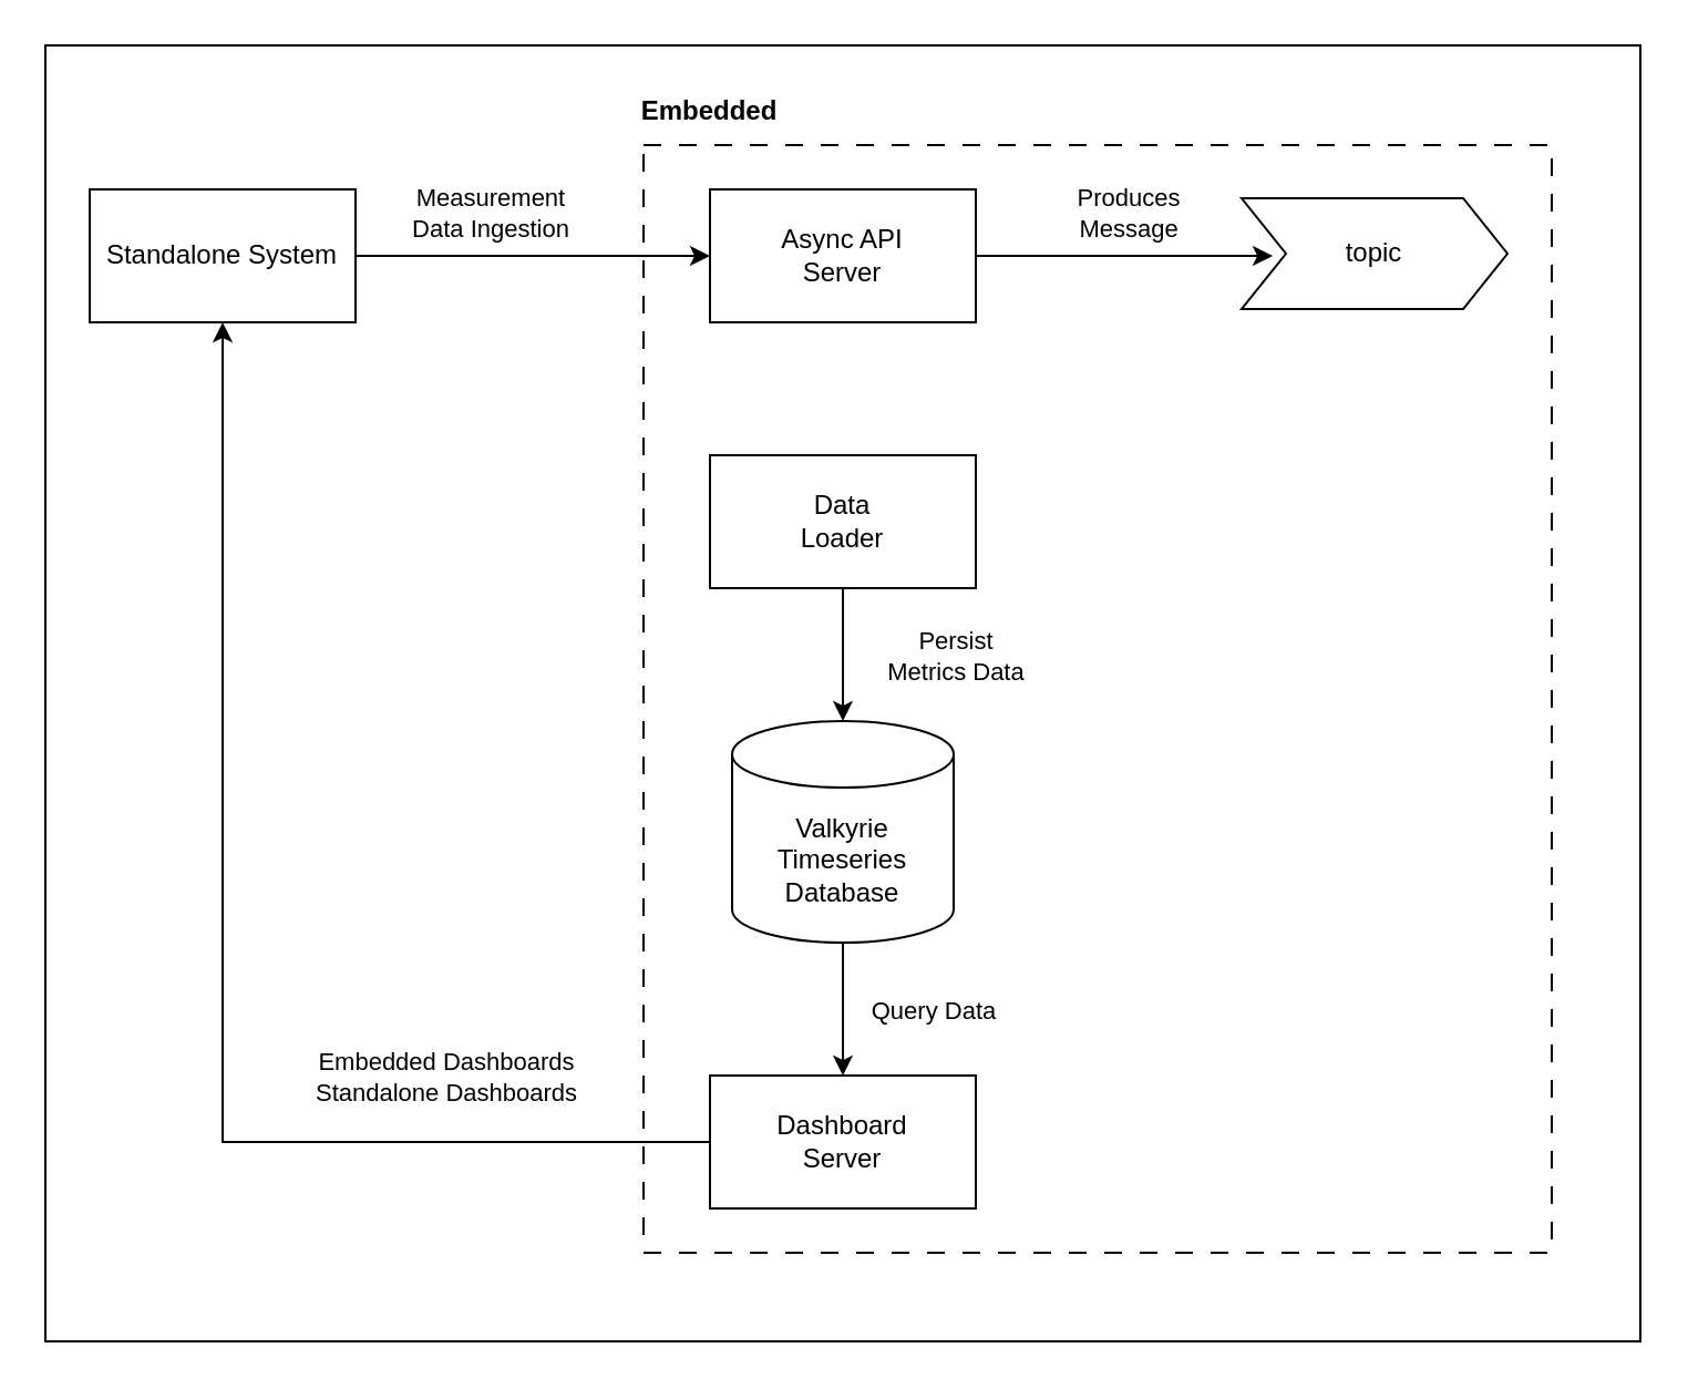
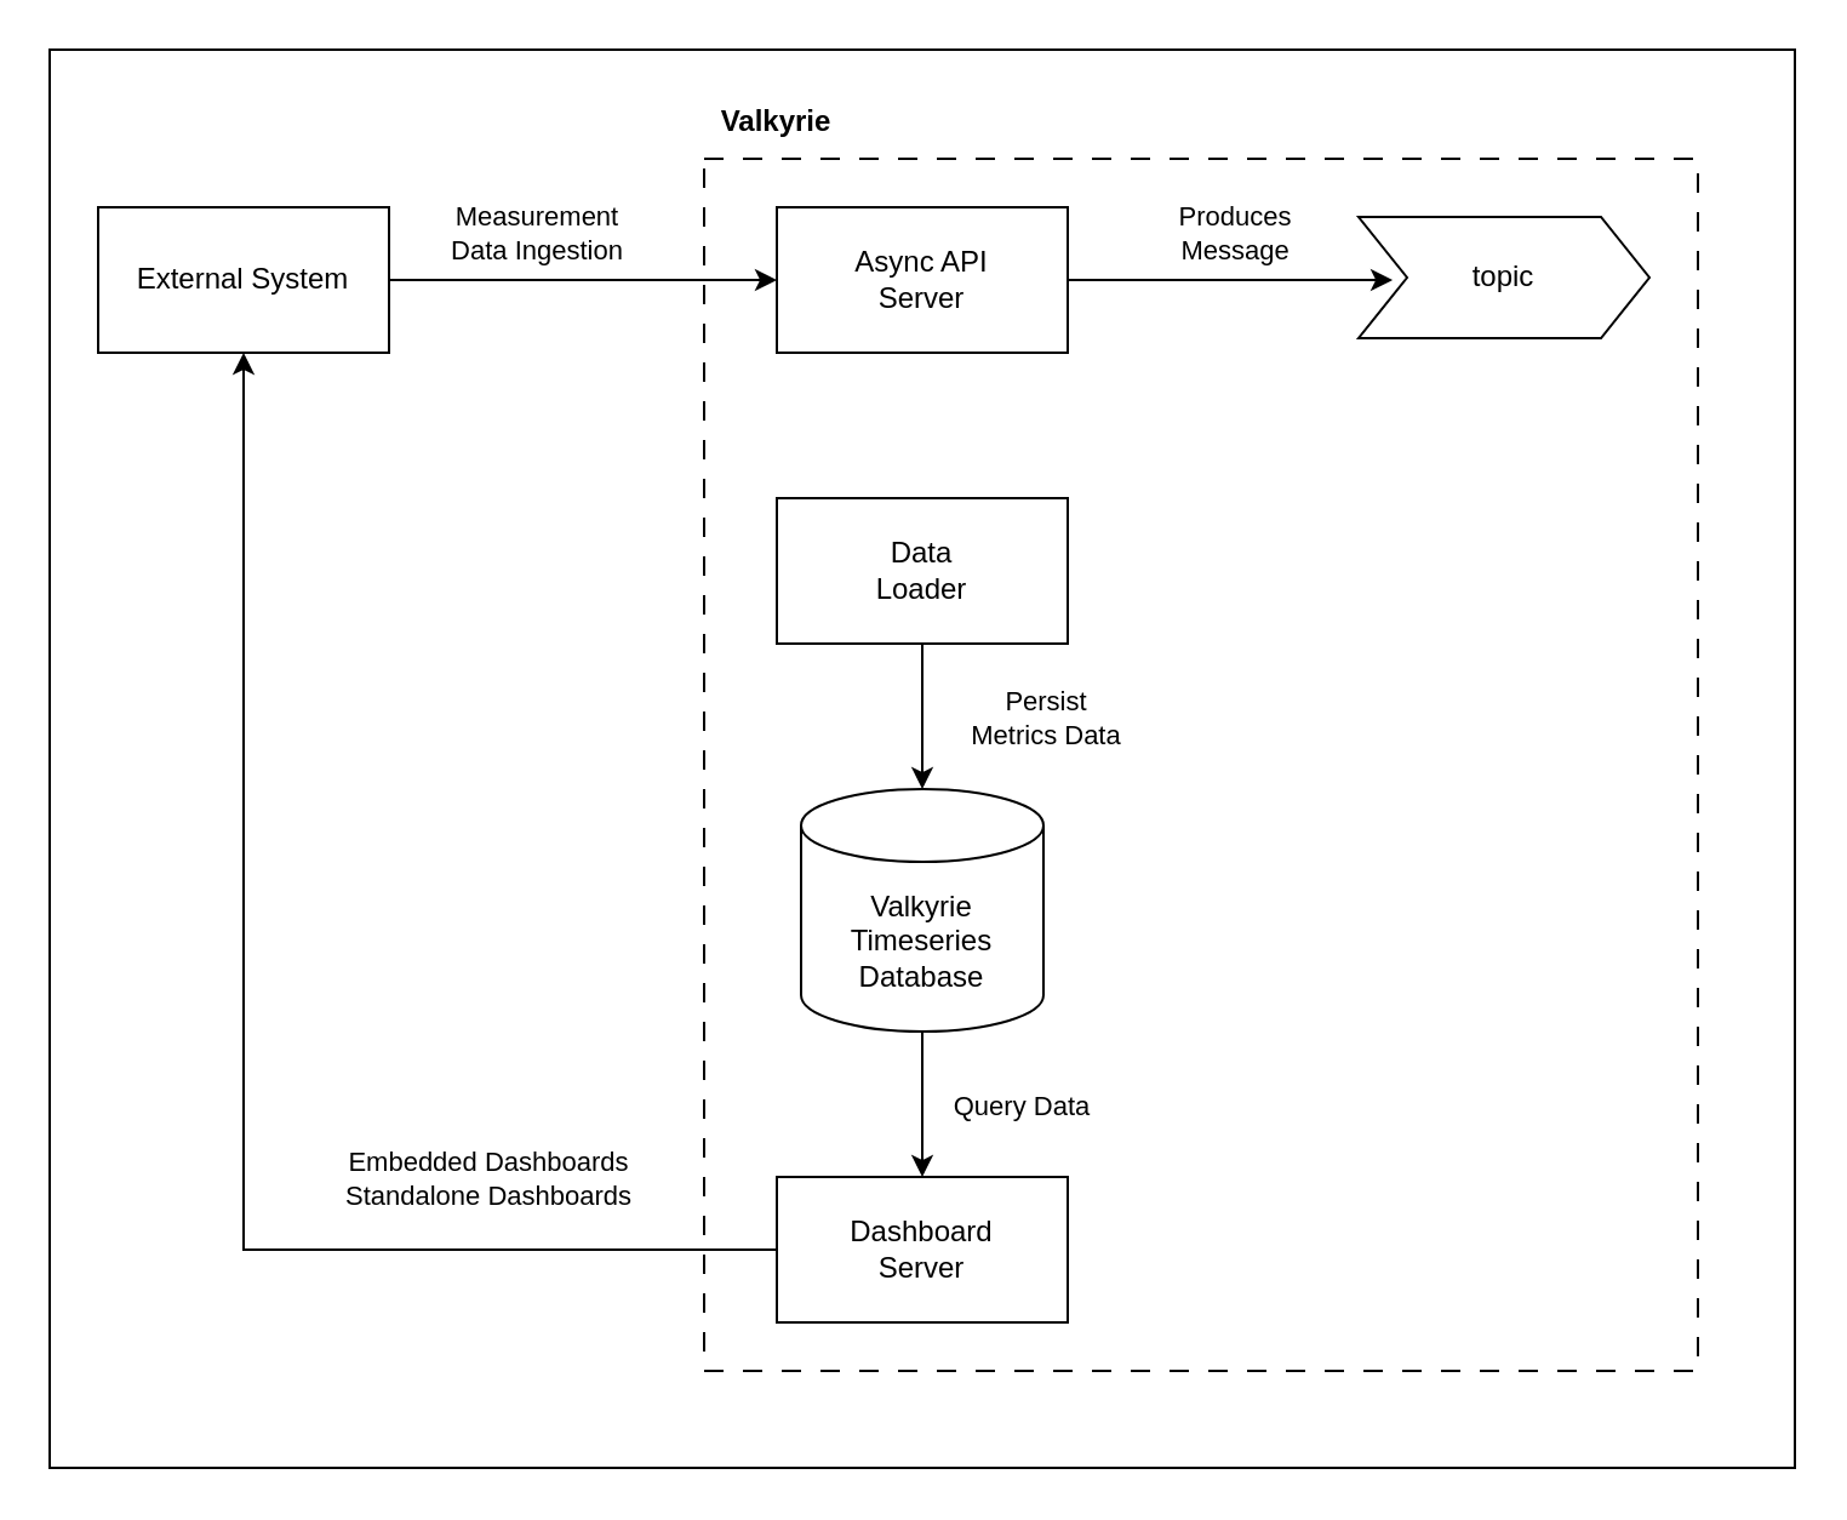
  <mxCell id="0" />
  <mxCell id="1" parent="0" />
  <mxCell id="2" value="" style="rounded=0;whiteSpace=wrap;html=1;" vertex="1" parent="1"><mxGeometry x="20" y="20" width="720" height="585" as="geometry" /></mxCell>
  <mxCell id="3" value="" style="rounded=0;whiteSpace=wrap;html=1;dashed=1;dashPattern=8 8;" vertex="1" parent="1"><mxGeometry x="290" y="65" width="410" height="500" as="geometry" /></mxCell>
  <mxCell id="4" style="edgeStyle=orthogonalEdgeStyle;rounded=0;orthogonalLoop=1;jettySize=auto;html=1;entryX=0;entryY=0.5;entryDx=0;entryDy=0;" edge="1" parent="1" source="6" target="7"><mxGeometry relative="1" as="geometry" /></mxCell>
  <mxCell id="5" value="&lt;div&gt;Measurement&lt;/div&gt;Data Ingestion" style="edgeLabel;html=1;align=center;verticalAlign=middle;resizable=0;points=[];" vertex="1" connectable="0" parent="4"><mxGeometry x="-0.037" y="-2" relative="1" as="geometry"><mxPoint x="-17" y="-22" as="offset" /></mxGeometry></mxCell>
- <mxCell id="6" value="Standalone System" style="rounded=0;whiteSpace=wrap;html=1;" vertex="1" parent="1"><mxGeometry x="40" y="85" width="120" height="60" as="geometry" /></mxCell>
+ <mxCell id="6" value="External System" style="rounded=0;whiteSpace=wrap;html=1;" vertex="1" parent="1"><mxGeometry x="40" y="85" width="120" height="60" as="geometry" /></mxCell>
  <mxCell id="7" value="&lt;div&gt;Async API&lt;/div&gt;Server" style="rounded=0;whiteSpace=wrap;html=1;" vertex="1" parent="1"><mxGeometry x="320" y="85" width="120" height="60" as="geometry" /></mxCell>
  <mxCell id="8" value="topic" style="shape=step;perimeter=stepPerimeter;whiteSpace=wrap;html=1;fixedSize=1;" vertex="1" parent="1"><mxGeometry x="560" y="89" width="120" height="50" as="geometry" /></mxCell>
  <mxCell id="9" style="edgeStyle=orthogonalEdgeStyle;rounded=0;orthogonalLoop=1;jettySize=auto;html=1;entryX=0.117;entryY=0.52;entryDx=0;entryDy=0;entryPerimeter=0;" edge="1" parent="1" source="7" target="8"><mxGeometry relative="1" as="geometry" /></mxCell>
  <mxCell id="10" value="Produces&lt;div&gt;Message&lt;/div&gt;" style="edgeLabel;html=1;align=center;verticalAlign=middle;resizable=0;points=[];" vertex="1" connectable="0" parent="9"><mxGeometry x="0.015" relative="1" as="geometry"><mxPoint y="-20" as="offset" /></mxGeometry></mxCell>
  <mxCell id="11" value="&lt;div&gt;Data&lt;/div&gt;&lt;div&gt;Loader&lt;/div&gt;" style="rounded=0;whiteSpace=wrap;html=1;" vertex="1" parent="1"><mxGeometry x="320" y="205" width="120" height="60" as="geometry" /></mxCell>
  <mxCell id="12" style="edgeStyle=orthogonalEdgeStyle;rounded=0;orthogonalLoop=1;jettySize=auto;html=1;" edge="1" parent="1" source="14" target="19"><mxGeometry relative="1" as="geometry" /></mxCell>
  <mxCell id="13" value="Query Data" style="edgeLabel;html=1;align=center;verticalAlign=middle;resizable=0;points=[];" vertex="1" connectable="0" parent="12"><mxGeometry x="-0.533" relative="1" as="geometry"><mxPoint x="40" y="16" as="offset" /></mxGeometry></mxCell>
  <mxCell id="14" value="Valkyrie&lt;div&gt;Timeseries&lt;br&gt;&lt;div&gt;Database&lt;/div&gt;&lt;/div&gt;" style="shape=cylinder3;whiteSpace=wrap;html=1;boundedLbl=1;backgroundOutline=1;size=15;" vertex="1" parent="1"><mxGeometry x="330" y="325" width="100" height="100" as="geometry" /></mxCell>
  <mxCell id="15" style="edgeStyle=orthogonalEdgeStyle;rounded=0;orthogonalLoop=1;jettySize=auto;html=1;entryX=0.5;entryY=0;entryDx=0;entryDy=0;entryPerimeter=0;" edge="1" parent="1" source="11" target="14"><mxGeometry relative="1" as="geometry" /></mxCell>
  <mxCell id="16" value="&lt;div&gt;Persist&lt;/div&gt;Metrics Data" style="edgeLabel;html=1;align=center;verticalAlign=middle;resizable=0;points=[];" vertex="1" connectable="0" parent="15"><mxGeometry x="-0.2" y="3" relative="1" as="geometry"><mxPoint x="47" y="6" as="offset" /></mxGeometry></mxCell>
  <mxCell id="17" style="edgeStyle=orthogonalEdgeStyle;rounded=0;orthogonalLoop=1;jettySize=auto;html=1;entryX=0.5;entryY=1;entryDx=0;entryDy=0;" edge="1" parent="1" source="19" target="6"><mxGeometry relative="1" as="geometry" /></mxCell>
  <mxCell id="18" value="Embedded Dashboards&lt;div&gt;Standalone Dashboards&lt;/div&gt;" style="edgeLabel;html=1;align=center;verticalAlign=middle;resizable=0;points=[];" vertex="1" connectable="0" parent="17"><mxGeometry x="-0.637" y="-3" relative="1" as="geometry"><mxPoint x="-13" y="-27" as="offset" /></mxGeometry></mxCell>
  <mxCell id="19" value="&lt;div&gt;Dashboard&lt;/div&gt;&lt;div&gt;Server&lt;/div&gt;" style="rounded=0;whiteSpace=wrap;html=1;" vertex="1" parent="1"><mxGeometry x="320" y="485" width="120" height="60" as="geometry" /></mxCell>
- <mxCell id="20" value="Embedded" style="text;html=1;align=center;verticalAlign=middle;whiteSpace=wrap;rounded=0;fontStyle=1" vertex="1" parent="1"><mxGeometry x="290" y="35" width="60" height="30" as="geometry" /></mxCell>
+ <mxCell id="20" value="Valkyrie" style="text;html=1;align=center;verticalAlign=middle;whiteSpace=wrap;rounded=0;fontStyle=1" vertex="1" parent="1"><mxGeometry x="290" y="35" width="60" height="30" as="geometry" /></mxCell>
